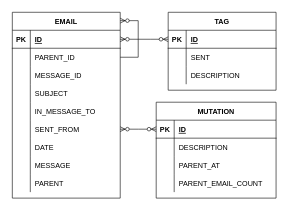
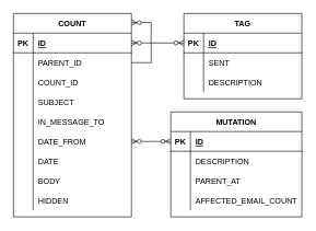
  <mxCell id="0" />
  <mxCell id="1" parent="0" />
- <mxCell id="2" value="EMAIL" style="shape=table;startSize=30;container=1;collapsible=1;childLayout=tableLayout;fixedRows=1;rowLines=0;fontStyle=1;align=center;resizeLast=1;" vertex="1" parent="1"><mxGeometry x="20" y="20" width="180" height="310" as="geometry" /></mxCell>
+ <mxCell id="2" value="COUNT" style="shape=table;startSize=30;container=1;collapsible=1;childLayout=tableLayout;fixedRows=1;rowLines=0;fontStyle=1;align=center;resizeLast=1;" vertex="1" parent="1"><mxGeometry x="20" y="20" width="180" height="310" as="geometry" /></mxCell>
  <mxCell id="3" value="" style="shape=tableRow;horizontal=0;startSize=0;swimlaneHead=0;swimlaneBody=0;fillColor=none;collapsible=0;dropTarget=0;points=[[0,0.5],[1,0.5]];portConstraint=eastwest;top=0;left=0;right=0;bottom=1;" vertex="1" parent="2"><mxGeometry y="30" width="180" height="30" as="geometry" /></mxCell>
  <mxCell id="4" value="PK" style="shape=partialRectangle;connectable=0;fillColor=none;top=0;left=0;bottom=0;right=0;fontStyle=1;overflow=hidden;" vertex="1" parent="3"><mxGeometry width="30" height="30" as="geometry"><mxRectangle width="30" height="30" as="alternateBounds" /></mxGeometry></mxCell>
  <mxCell id="5" value="ID" style="shape=partialRectangle;connectable=0;fillColor=none;top=0;left=0;bottom=0;right=0;align=left;spacingLeft=6;fontStyle=5;overflow=hidden;" vertex="1" parent="3"><mxGeometry x="30" width="150" height="30" as="geometry"><mxRectangle width="150" height="30" as="alternateBounds" /></mxGeometry></mxCell>
  <mxCell id="6" value="" style="shape=tableRow;horizontal=0;startSize=0;swimlaneHead=0;swimlaneBody=0;fillColor=none;collapsible=0;dropTarget=0;points=[[0,0.5],[1,0.5]];portConstraint=eastwest;top=0;left=0;right=0;bottom=0;" vertex="1" parent="2"><mxGeometry y="60" width="180" height="30" as="geometry" /></mxCell>
  <mxCell id="7" value="" style="shape=partialRectangle;connectable=0;fillColor=none;top=0;left=0;bottom=0;right=0;editable=1;overflow=hidden;" vertex="1" parent="6"><mxGeometry width="30" height="30" as="geometry"><mxRectangle width="30" height="30" as="alternateBounds" /></mxGeometry></mxCell>
  <mxCell id="8" value="PARENT_ID" style="shape=partialRectangle;connectable=0;fillColor=none;top=0;left=0;bottom=0;right=0;align=left;spacingLeft=6;overflow=hidden;" vertex="1" parent="6"><mxGeometry x="30" width="150" height="30" as="geometry"><mxRectangle width="150" height="30" as="alternateBounds" /></mxGeometry></mxCell>
  <mxCell id="9" value="" style="shape=tableRow;horizontal=0;startSize=0;swimlaneHead=0;swimlaneBody=0;fillColor=none;collapsible=0;dropTarget=0;points=[[0,0.5],[1,0.5]];portConstraint=eastwest;top=0;left=0;right=0;bottom=0;" vertex="1" parent="2"><mxGeometry y="90" width="180" height="30" as="geometry" /></mxCell>
  <mxCell id="10" value="" style="shape=partialRectangle;connectable=0;fillColor=none;top=0;left=0;bottom=0;right=0;editable=1;overflow=hidden;" vertex="1" parent="9"><mxGeometry width="30" height="30" as="geometry"><mxRectangle width="30" height="30" as="alternateBounds" /></mxGeometry></mxCell>
- <mxCell id="11" value="MESSAGE_ID" style="shape=partialRectangle;connectable=0;fillColor=none;top=0;left=0;bottom=0;right=0;align=left;spacingLeft=6;overflow=hidden;" vertex="1" parent="9"><mxGeometry x="30" width="150" height="30" as="geometry"><mxRectangle width="150" height="30" as="alternateBounds" /></mxGeometry></mxCell>
+ <mxCell id="11" value="COUNT_ID" style="shape=partialRectangle;connectable=0;fillColor=none;top=0;left=0;bottom=0;right=0;align=left;spacingLeft=6;overflow=hidden;" vertex="1" parent="9"><mxGeometry x="30" width="150" height="30" as="geometry"><mxRectangle width="150" height="30" as="alternateBounds" /></mxGeometry></mxCell>
  <mxCell id="12" value="" style="shape=tableRow;horizontal=0;startSize=0;swimlaneHead=0;swimlaneBody=0;fillColor=none;collapsible=0;dropTarget=0;points=[[0,0.5],[1,0.5]];portConstraint=eastwest;top=0;left=0;right=0;bottom=0;" vertex="1" parent="2"><mxGeometry y="120" width="180" height="30" as="geometry" /></mxCell>
  <mxCell id="13" value="" style="shape=partialRectangle;connectable=0;fillColor=none;top=0;left=0;bottom=0;right=0;editable=1;overflow=hidden;" vertex="1" parent="12"><mxGeometry width="30" height="30" as="geometry"><mxRectangle width="30" height="30" as="alternateBounds" /></mxGeometry></mxCell>
  <mxCell id="14" value="SUBJECT" style="shape=partialRectangle;connectable=0;fillColor=none;top=0;left=0;bottom=0;right=0;align=left;spacingLeft=6;overflow=hidden;" vertex="1" parent="12"><mxGeometry x="30" width="150" height="30" as="geometry"><mxRectangle width="150" height="30" as="alternateBounds" /></mxGeometry></mxCell>
  <mxCell id="15" value="" style="shape=tableRow;horizontal=0;startSize=0;swimlaneHead=0;swimlaneBody=0;fillColor=none;collapsible=0;dropTarget=0;points=[[0,0.5],[1,0.5]];portConstraint=eastwest;top=0;left=0;right=0;bottom=0;" vertex="1" parent="2"><mxGeometry y="150" width="180" height="30" as="geometry" /></mxCell>
  <mxCell id="16" value="" style="shape=partialRectangle;connectable=0;fillColor=none;top=0;left=0;bottom=0;right=0;editable=1;overflow=hidden;" vertex="1" parent="15"><mxGeometry width="30" height="30" as="geometry"><mxRectangle width="30" height="30" as="alternateBounds" /></mxGeometry></mxCell>
  <mxCell id="17" value="IN_MESSAGE_TO" style="shape=partialRectangle;connectable=0;fillColor=none;top=0;left=0;bottom=0;right=0;align=left;spacingLeft=6;overflow=hidden;" vertex="1" parent="15"><mxGeometry x="30" width="150" height="30" as="geometry"><mxRectangle width="150" height="30" as="alternateBounds" /></mxGeometry></mxCell>
  <mxCell id="18" value="" style="shape=tableRow;horizontal=0;startSize=0;swimlaneHead=0;swimlaneBody=0;fillColor=none;collapsible=0;dropTarget=0;points=[[0,0.5],[1,0.5]];portConstraint=eastwest;top=0;left=0;right=0;bottom=0;" vertex="1" parent="2"><mxGeometry y="180" width="180" height="30" as="geometry" /></mxCell>
  <mxCell id="19" value="" style="shape=partialRectangle;connectable=0;fillColor=none;top=0;left=0;bottom=0;right=0;editable=1;overflow=hidden;" vertex="1" parent="18"><mxGeometry width="30" height="30" as="geometry"><mxRectangle width="30" height="30" as="alternateBounds" /></mxGeometry></mxCell>
- <mxCell id="20" value="SENT_FROM" style="shape=partialRectangle;connectable=0;fillColor=none;top=0;left=0;bottom=0;right=0;align=left;spacingLeft=6;overflow=hidden;" vertex="1" parent="18"><mxGeometry x="30" width="150" height="30" as="geometry"><mxRectangle width="150" height="30" as="alternateBounds" /></mxGeometry></mxCell>
+ <mxCell id="20" value="DATE_FROM" style="shape=partialRectangle;connectable=0;fillColor=none;top=0;left=0;bottom=0;right=0;align=left;spacingLeft=6;overflow=hidden;" vertex="1" parent="18"><mxGeometry x="30" width="150" height="30" as="geometry"><mxRectangle width="150" height="30" as="alternateBounds" /></mxGeometry></mxCell>
  <mxCell id="21" value="" style="shape=tableRow;horizontal=0;startSize=0;swimlaneHead=0;swimlaneBody=0;fillColor=none;collapsible=0;dropTarget=0;points=[[0,0.5],[1,0.5]];portConstraint=eastwest;top=0;left=0;right=0;bottom=0;" vertex="1" parent="2"><mxGeometry y="210" width="180" height="30" as="geometry" /></mxCell>
  <mxCell id="22" value="" style="shape=partialRectangle;connectable=0;fillColor=none;top=0;left=0;bottom=0;right=0;editable=1;overflow=hidden;" vertex="1" parent="21"><mxGeometry width="30" height="30" as="geometry"><mxRectangle width="30" height="30" as="alternateBounds" /></mxGeometry></mxCell>
  <mxCell id="23" value="DATE" style="shape=partialRectangle;connectable=0;fillColor=none;top=0;left=0;bottom=0;right=0;align=left;spacingLeft=6;overflow=hidden;" vertex="1" parent="21"><mxGeometry x="30" width="150" height="30" as="geometry"><mxRectangle width="150" height="30" as="alternateBounds" /></mxGeometry></mxCell>
  <mxCell id="24" value="" style="shape=tableRow;horizontal=0;startSize=0;swimlaneHead=0;swimlaneBody=0;fillColor=none;collapsible=0;dropTarget=0;points=[[0,0.5],[1,0.5]];portConstraint=eastwest;top=0;left=0;right=0;bottom=0;" vertex="1" parent="2"><mxGeometry y="240" width="180" height="30" as="geometry" /></mxCell>
  <mxCell id="25" value="" style="shape=partialRectangle;connectable=0;fillColor=none;top=0;left=0;bottom=0;right=0;editable=1;overflow=hidden;" vertex="1" parent="24"><mxGeometry width="30" height="30" as="geometry"><mxRectangle width="30" height="30" as="alternateBounds" /></mxGeometry></mxCell>
- <mxCell id="26" value="MESSAGE" style="shape=partialRectangle;connectable=0;fillColor=none;top=0;left=0;bottom=0;right=0;align=left;spacingLeft=6;overflow=hidden;" vertex="1" parent="24"><mxGeometry x="30" width="150" height="30" as="geometry"><mxRectangle width="150" height="30" as="alternateBounds" /></mxGeometry></mxCell>
+ <mxCell id="26" value="BODY" style="shape=partialRectangle;connectable=0;fillColor=none;top=0;left=0;bottom=0;right=0;align=left;spacingLeft=6;overflow=hidden;" vertex="1" parent="24"><mxGeometry x="30" width="150" height="30" as="geometry"><mxRectangle width="150" height="30" as="alternateBounds" /></mxGeometry></mxCell>
  <mxCell id="27" value="" style="shape=tableRow;horizontal=0;startSize=0;swimlaneHead=0;swimlaneBody=0;fillColor=none;collapsible=0;dropTarget=0;points=[[0,0.5],[1,0.5]];portConstraint=eastwest;top=0;left=0;right=0;bottom=0;" vertex="1" parent="2"><mxGeometry y="270" width="180" height="30" as="geometry" /></mxCell>
  <mxCell id="28" value="" style="shape=partialRectangle;connectable=0;fillColor=none;top=0;left=0;bottom=0;right=0;editable=1;overflow=hidden;" vertex="1" parent="27"><mxGeometry width="30" height="30" as="geometry"><mxRectangle width="30" height="30" as="alternateBounds" /></mxGeometry></mxCell>
- <mxCell id="29" value="PARENT" style="shape=partialRectangle;connectable=0;fillColor=none;top=0;left=0;bottom=0;right=0;align=left;spacingLeft=6;overflow=hidden;" vertex="1" parent="27"><mxGeometry x="30" width="150" height="30" as="geometry"><mxRectangle width="150" height="30" as="alternateBounds" /></mxGeometry></mxCell>
+ <mxCell id="29" value="HIDDEN" style="shape=partialRectangle;connectable=0;fillColor=none;top=0;left=0;bottom=0;right=0;align=left;spacingLeft=6;overflow=hidden;" vertex="1" parent="27"><mxGeometry x="30" width="150" height="30" as="geometry"><mxRectangle width="150" height="30" as="alternateBounds" /></mxGeometry></mxCell>
  <mxCell id="30" value="" style="edgeStyle=entityRelationEdgeStyle;fontSize=12;html=1;endArrow=ERzeroToMany;endFill=1;rounded=0;entryX=1;entryY=0.045;entryDx=0;entryDy=0;entryPerimeter=0;exitX=1;exitY=0.5;exitDx=0;exitDy=0;" edge="1" parent="2" source="6" target="2"><mxGeometry width="100" height="100" relative="1" as="geometry"><mxPoint x="210" y="200" as="sourcePoint" /><mxPoint x="310" y="100" as="targetPoint" /></mxGeometry></mxCell>
  <mxCell id="31" value="TAG" style="shape=table;startSize=30;container=1;collapsible=1;childLayout=tableLayout;fixedRows=1;rowLines=0;fontStyle=1;align=center;resizeLast=1;" vertex="1" parent="1"><mxGeometry x="280" y="20" width="180" height="130" as="geometry" /></mxCell>
  <mxCell id="32" value="" style="shape=tableRow;horizontal=0;startSize=0;swimlaneHead=0;swimlaneBody=0;fillColor=none;collapsible=0;dropTarget=0;points=[[0,0.5],[1,0.5]];portConstraint=eastwest;top=0;left=0;right=0;bottom=1;" vertex="1" parent="31"><mxGeometry y="30" width="180" height="30" as="geometry" /></mxCell>
  <mxCell id="33" value="PK" style="shape=partialRectangle;connectable=0;fillColor=none;top=0;left=0;bottom=0;right=0;fontStyle=1;overflow=hidden;" vertex="1" parent="32"><mxGeometry width="30" height="30" as="geometry"><mxRectangle width="30" height="30" as="alternateBounds" /></mxGeometry></mxCell>
  <mxCell id="34" value="ID" style="shape=partialRectangle;connectable=0;fillColor=none;top=0;left=0;bottom=0;right=0;align=left;spacingLeft=6;fontStyle=5;overflow=hidden;" vertex="1" parent="32"><mxGeometry x="30" width="150" height="30" as="geometry"><mxRectangle width="150" height="30" as="alternateBounds" /></mxGeometry></mxCell>
  <mxCell id="35" value="" style="shape=tableRow;horizontal=0;startSize=0;swimlaneHead=0;swimlaneBody=0;fillColor=none;collapsible=0;dropTarget=0;points=[[0,0.5],[1,0.5]];portConstraint=eastwest;top=0;left=0;right=0;bottom=0;" vertex="1" parent="31"><mxGeometry y="60" width="180" height="30" as="geometry" /></mxCell>
  <mxCell id="36" value="" style="shape=partialRectangle;connectable=0;fillColor=none;top=0;left=0;bottom=0;right=0;editable=1;overflow=hidden;" vertex="1" parent="35"><mxGeometry width="30" height="30" as="geometry"><mxRectangle width="30" height="30" as="alternateBounds" /></mxGeometry></mxCell>
  <mxCell id="37" value="SENT" style="shape=partialRectangle;connectable=0;fillColor=none;top=0;left=0;bottom=0;right=0;align=left;spacingLeft=6;overflow=hidden;" vertex="1" parent="35"><mxGeometry x="30" width="150" height="30" as="geometry"><mxRectangle width="150" height="30" as="alternateBounds" /></mxGeometry></mxCell>
  <mxCell id="38" value="" style="shape=tableRow;horizontal=0;startSize=0;swimlaneHead=0;swimlaneBody=0;fillColor=none;collapsible=0;dropTarget=0;points=[[0,0.5],[1,0.5]];portConstraint=eastwest;top=0;left=0;right=0;bottom=0;" vertex="1" parent="31"><mxGeometry y="90" width="180" height="30" as="geometry" /></mxCell>
  <mxCell id="39" value="" style="shape=partialRectangle;connectable=0;fillColor=none;top=0;left=0;bottom=0;right=0;editable=1;overflow=hidden;" vertex="1" parent="38"><mxGeometry width="30" height="30" as="geometry"><mxRectangle width="30" height="30" as="alternateBounds" /></mxGeometry></mxCell>
  <mxCell id="40" value="DESCRIPTION" style="shape=partialRectangle;connectable=0;fillColor=none;top=0;left=0;bottom=0;right=0;align=left;spacingLeft=6;overflow=hidden;" vertex="1" parent="38"><mxGeometry x="30" width="150" height="30" as="geometry"><mxRectangle width="150" height="30" as="alternateBounds" /></mxGeometry></mxCell>
  <mxCell id="41" value="" style="edgeStyle=entityRelationEdgeStyle;fontSize=12;html=1;endArrow=ERzeroToMany;endFill=1;startArrow=ERzeroToMany;rounded=0;exitX=1;exitY=0.5;exitDx=0;exitDy=0;entryX=0;entryY=0.5;entryDx=0;entryDy=0;" edge="1" parent="1" source="3" target="32"><mxGeometry width="100" height="100" relative="1" as="geometry"><mxPoint x="350" y="330" as="sourcePoint" /><mxPoint x="450" y="230" as="targetPoint" /></mxGeometry></mxCell>
  <mxCell id="42" value="MUTATION" style="shape=table;startSize=30;container=1;collapsible=1;childLayout=tableLayout;fixedRows=1;rowLines=0;fontStyle=1;align=center;resizeLast=1;" vertex="1" parent="1"><mxGeometry x="260" y="170" width="200" height="160" as="geometry" /></mxCell>
  <mxCell id="43" value="" style="shape=tableRow;horizontal=0;startSize=0;swimlaneHead=0;swimlaneBody=0;fillColor=none;collapsible=0;dropTarget=0;points=[[0,0.5],[1,0.5]];portConstraint=eastwest;top=0;left=0;right=0;bottom=1;" vertex="1" parent="42"><mxGeometry y="30" width="200" height="30" as="geometry" /></mxCell>
  <mxCell id="44" value="PK" style="shape=partialRectangle;connectable=0;fillColor=none;top=0;left=0;bottom=0;right=0;fontStyle=1;overflow=hidden;" vertex="1" parent="43"><mxGeometry width="30" height="30" as="geometry"><mxRectangle width="30" height="30" as="alternateBounds" /></mxGeometry></mxCell>
  <mxCell id="45" value="ID" style="shape=partialRectangle;connectable=0;fillColor=none;top=0;left=0;bottom=0;right=0;align=left;spacingLeft=6;fontStyle=5;overflow=hidden;" vertex="1" parent="43"><mxGeometry x="30" width="170" height="30" as="geometry"><mxRectangle width="170" height="30" as="alternateBounds" /></mxGeometry></mxCell>
  <mxCell id="46" value="" style="shape=tableRow;horizontal=0;startSize=0;swimlaneHead=0;swimlaneBody=0;fillColor=none;collapsible=0;dropTarget=0;points=[[0,0.5],[1,0.5]];portConstraint=eastwest;top=0;left=0;right=0;bottom=0;" vertex="1" parent="42"><mxGeometry y="60" width="200" height="30" as="geometry" /></mxCell>
  <mxCell id="47" value="" style="shape=partialRectangle;connectable=0;fillColor=none;top=0;left=0;bottom=0;right=0;editable=1;overflow=hidden;" vertex="1" parent="46"><mxGeometry width="30" height="30" as="geometry"><mxRectangle width="30" height="30" as="alternateBounds" /></mxGeometry></mxCell>
  <mxCell id="48" value="DESCRIPTION" style="shape=partialRectangle;connectable=0;fillColor=none;top=0;left=0;bottom=0;right=0;align=left;spacingLeft=6;overflow=hidden;" vertex="1" parent="46"><mxGeometry x="30" width="170" height="30" as="geometry"><mxRectangle width="170" height="30" as="alternateBounds" /></mxGeometry></mxCell>
  <mxCell id="49" value="" style="shape=tableRow;horizontal=0;startSize=0;swimlaneHead=0;swimlaneBody=0;fillColor=none;collapsible=0;dropTarget=0;points=[[0,0.5],[1,0.5]];portConstraint=eastwest;top=0;left=0;right=0;bottom=0;" vertex="1" parent="42"><mxGeometry y="90" width="200" height="30" as="geometry" /></mxCell>
  <mxCell id="50" value="" style="shape=partialRectangle;connectable=0;fillColor=none;top=0;left=0;bottom=0;right=0;editable=1;overflow=hidden;" vertex="1" parent="49"><mxGeometry width="30" height="30" as="geometry"><mxRectangle width="30" height="30" as="alternateBounds" /></mxGeometry></mxCell>
  <mxCell id="51" value="PARENT_AT" style="shape=partialRectangle;connectable=0;fillColor=none;top=0;left=0;bottom=0;right=0;align=left;spacingLeft=6;overflow=hidden;" vertex="1" parent="49"><mxGeometry x="30" width="170" height="30" as="geometry"><mxRectangle width="170" height="30" as="alternateBounds" /></mxGeometry></mxCell>
  <mxCell id="52" value="" style="shape=tableRow;horizontal=0;startSize=0;swimlaneHead=0;swimlaneBody=0;fillColor=none;collapsible=0;dropTarget=0;points=[[0,0.5],[1,0.5]];portConstraint=eastwest;top=0;left=0;right=0;bottom=0;" vertex="1" parent="42"><mxGeometry y="120" width="200" height="30" as="geometry" /></mxCell>
  <mxCell id="53" value="" style="shape=partialRectangle;connectable=0;fillColor=none;top=0;left=0;bottom=0;right=0;editable=1;overflow=hidden;" vertex="1" parent="52"><mxGeometry width="30" height="30" as="geometry"><mxRectangle width="30" height="30" as="alternateBounds" /></mxGeometry></mxCell>
- <mxCell id="54" value="PARENT_EMAIL_COUNT" style="shape=partialRectangle;connectable=0;fillColor=none;top=0;left=0;bottom=0;right=0;align=left;spacingLeft=6;overflow=hidden;" vertex="1" parent="52"><mxGeometry x="30" width="170" height="30" as="geometry"><mxRectangle width="170" height="30" as="alternateBounds" /></mxGeometry></mxCell>
+ <mxCell id="54" value="AFFECTED_EMAIL_COUNT" style="shape=partialRectangle;connectable=0;fillColor=none;top=0;left=0;bottom=0;right=0;align=left;spacingLeft=6;overflow=hidden;" vertex="1" parent="52"><mxGeometry x="30" width="170" height="30" as="geometry"><mxRectangle width="170" height="30" as="alternateBounds" /></mxGeometry></mxCell>
  <mxCell id="55" value="" style="edgeStyle=entityRelationEdgeStyle;fontSize=12;html=1;endArrow=ERzeroToMany;endFill=1;startArrow=ERzeroToMany;rounded=0;entryX=0;entryY=0.5;entryDx=0;entryDy=0;exitX=1;exitY=0.5;exitDx=0;exitDy=0;" edge="1" parent="1" source="18" target="43"><mxGeometry width="100" height="100" relative="1" as="geometry"><mxPoint x="210" y="75" as="sourcePoint" /><mxPoint x="290" y="75" as="targetPoint" /></mxGeometry></mxCell>
